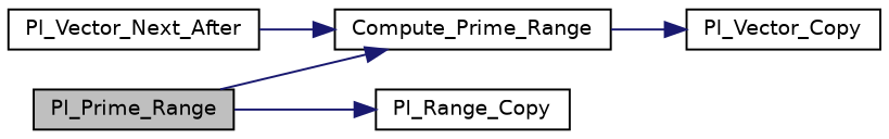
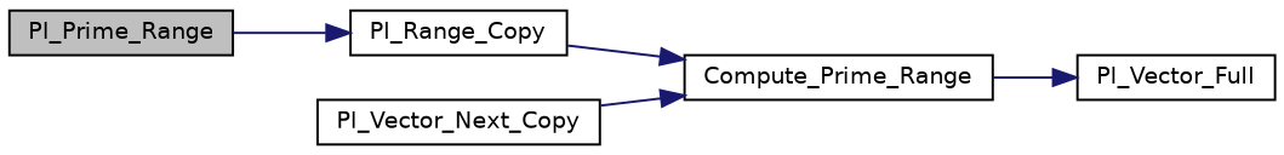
  digraph {
    rankdir=LR
    node [color=black fillcolor=white fontname=Helvetica fontsize=10 shape=record style=filled]
    edge [color=midnightblue fontname=Helvetica fontsize=10 labelfontname=Helvetica labelfontsize=10 style=solid]
    n1 [fillcolor=grey75 fontcolor=black height=0.2 label=Pl_Prime_Range width=0.4]
    n2 [height=0.2 label=Compute_Prime_Range width=0.4]
    n3 [height=0.2 label=Pl_Range_Copy width=0.4]
-   n4 [height=0.2 label=Pl_Vector_Copy width=0.4]
-   n5 [height=0.2 label=Pl_Vector_Next_After width=0.4]
-   n1 -> n2
+   n4 [height=0.2 label=Pl_Vector_Full width=0.4]
+   n5 [height=0.2 label=Pl_Vector_Next_Copy width=0.4]
+   n3 -> n2
    n1 -> n3
    n2 -> n4
    n5 -> n2
  }
